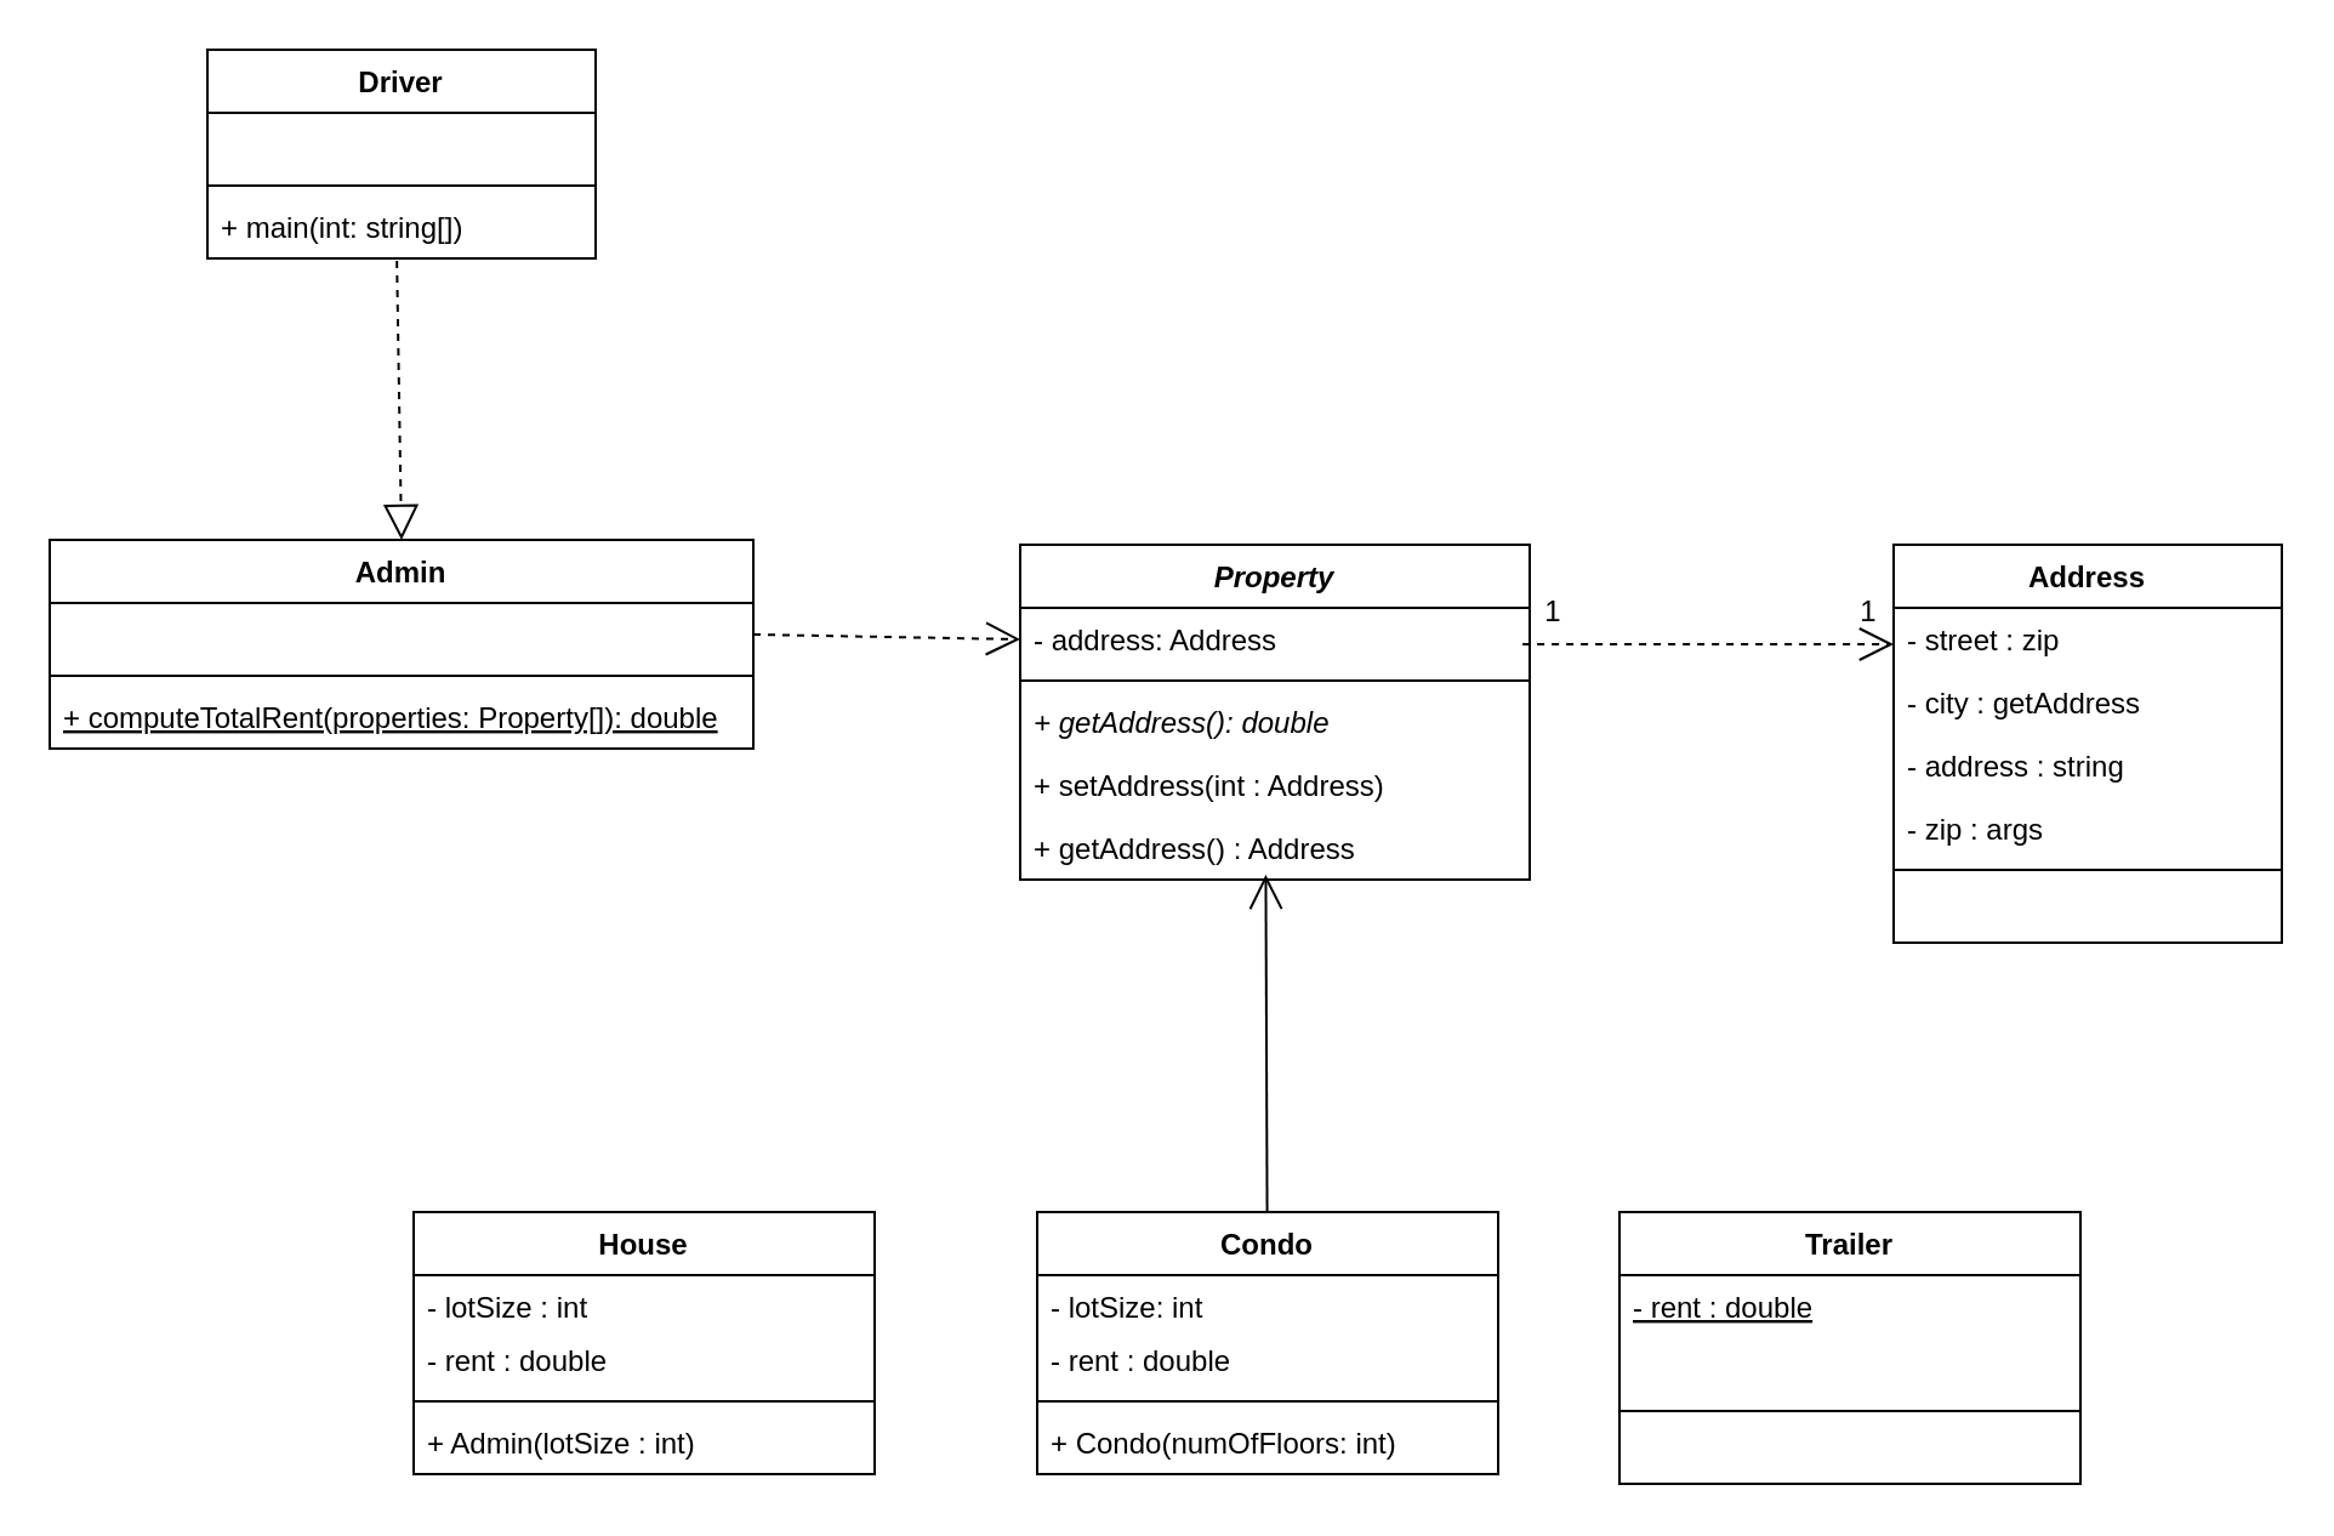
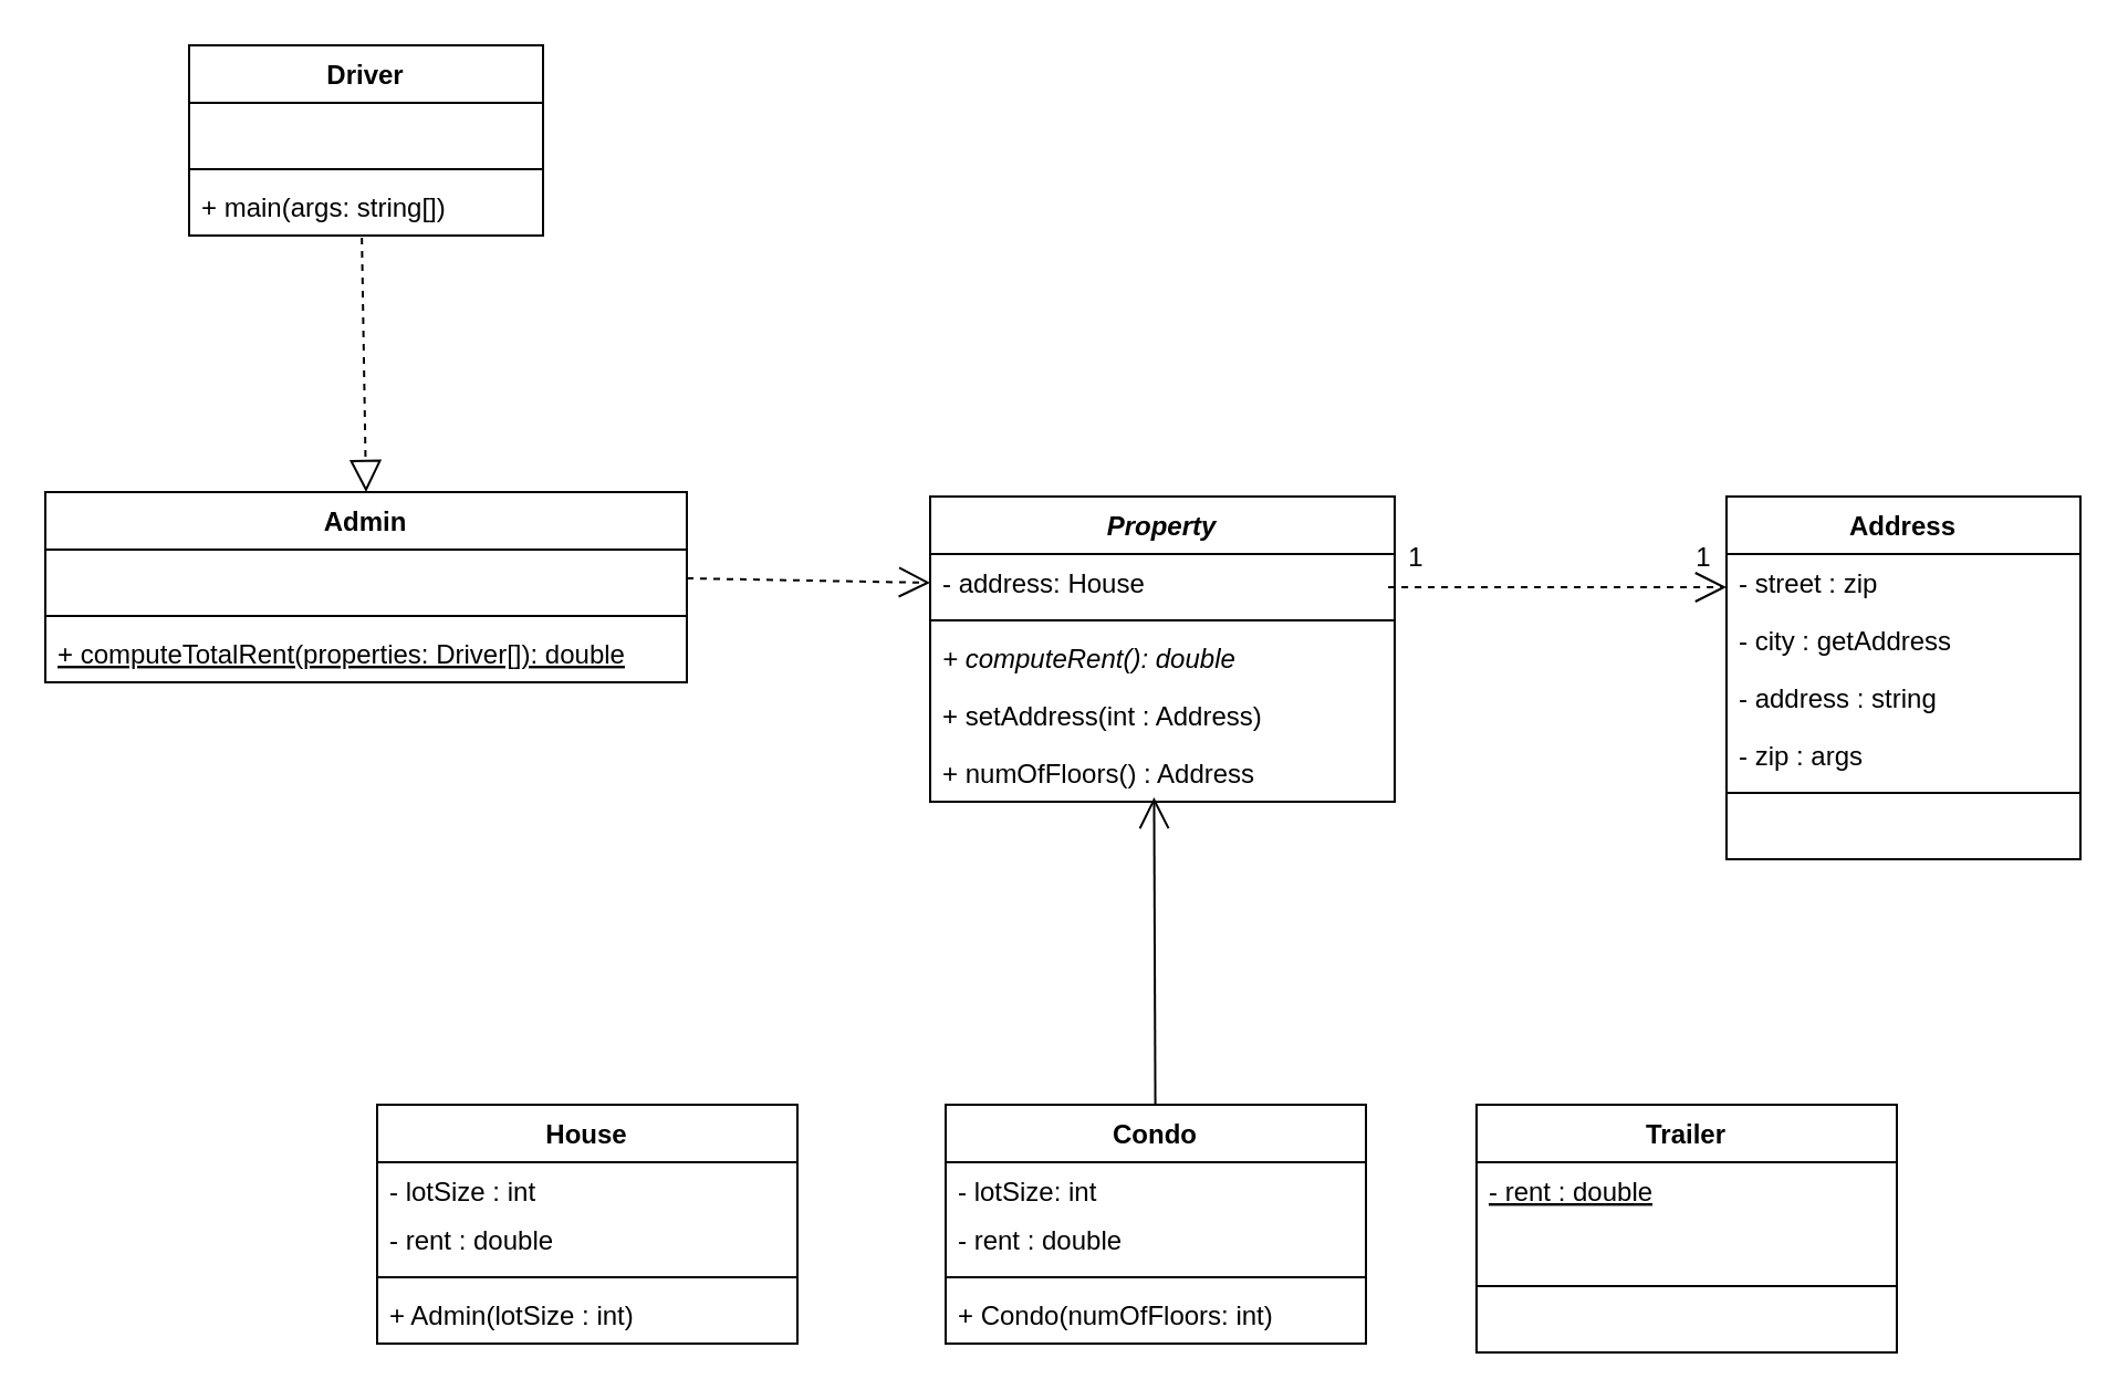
  <mxCell id="0" />
  <mxCell id="1" parent="0" />
  <mxCell id="2" value="Property" style="swimlane;fontStyle=3;align=center;verticalAlign=top;childLayout=stackLayout;horizontal=1;startSize=26;horizontalStack=0;resizeParent=1;resizeParentMax=0;resizeLast=0;collapsible=1;marginBottom=0;" vertex="1" parent="1"><mxGeometry x="420" y="224" width="210" height="138" as="geometry" /></mxCell>
- <mxCell id="3" value="- address: Address" style="text;strokeColor=none;fillColor=none;align=left;verticalAlign=top;spacingLeft=4;spacingRight=4;overflow=hidden;rotatable=0;points=[[0,0.5],[1,0.5]];portConstraint=eastwest;" vertex="1" parent="2"><mxGeometry y="26" width="210" height="26" as="geometry" /></mxCell>
+ <mxCell id="3" value="- address: House" style="text;strokeColor=none;fillColor=none;align=left;verticalAlign=top;spacingLeft=4;spacingRight=4;overflow=hidden;rotatable=0;points=[[0,0.5],[1,0.5]];portConstraint=eastwest;" vertex="1" parent="2"><mxGeometry y="26" width="210" height="26" as="geometry" /></mxCell>
  <mxCell id="4" value="" style="line;strokeWidth=1;fillColor=none;align=left;verticalAlign=middle;spacingTop=-1;spacingLeft=3;spacingRight=3;rotatable=0;labelPosition=right;points=[];portConstraint=eastwest;" vertex="1" parent="2"><mxGeometry y="52" width="210" height="8" as="geometry" /></mxCell>
- <mxCell id="5" value="+ getAddress(): double" style="text;strokeColor=none;fillColor=none;align=left;verticalAlign=top;spacingLeft=4;spacingRight=4;overflow=hidden;rotatable=0;points=[[0,0.5],[1,0.5]];portConstraint=eastwest;fontStyle=2" vertex="1" parent="2"><mxGeometry y="60" width="210" height="26" as="geometry" /></mxCell>
+ <mxCell id="5" value="+ computeRent(): double" style="text;strokeColor=none;fillColor=none;align=left;verticalAlign=top;spacingLeft=4;spacingRight=4;overflow=hidden;rotatable=0;points=[[0,0.5],[1,0.5]];portConstraint=eastwest;fontStyle=2" vertex="1" parent="2"><mxGeometry y="60" width="210" height="26" as="geometry" /></mxCell>
  <mxCell id="6" value="+ setAddress(int : Address)" style="text;strokeColor=none;fillColor=none;align=left;verticalAlign=top;spacingLeft=4;spacingRight=4;overflow=hidden;rotatable=0;points=[[0,0.5],[1,0.5]];portConstraint=eastwest;" vertex="1" parent="2"><mxGeometry y="86" width="210" height="26" as="geometry" /></mxCell>
- <mxCell id="7" value="+ getAddress() : Address" style="text;strokeColor=none;fillColor=none;align=left;verticalAlign=top;spacingLeft=4;spacingRight=4;overflow=hidden;rotatable=0;points=[[0,0.5],[1,0.5]];portConstraint=eastwest;" vertex="1" parent="2"><mxGeometry y="112" width="210" height="26" as="geometry" /></mxCell>
+ <mxCell id="7" value="+ numOfFloors() : Address" style="text;strokeColor=none;fillColor=none;align=left;verticalAlign=top;spacingLeft=4;spacingRight=4;overflow=hidden;rotatable=0;points=[[0,0.5],[1,0.5]];portConstraint=eastwest;" vertex="1" parent="2"><mxGeometry y="112" width="210" height="26" as="geometry" /></mxCell>
  <mxCell id="8" value="House" style="swimlane;fontStyle=1;align=center;verticalAlign=top;childLayout=stackLayout;horizontal=1;startSize=26;horizontalStack=0;resizeParent=1;resizeParentMax=0;resizeLast=0;collapsible=1;marginBottom=0;" vertex="1" parent="1"><mxGeometry x="170" y="499" width="190" height="108" as="geometry" /></mxCell>
  <mxCell id="9" value="- lotSize : int" style="text;strokeColor=none;fillColor=none;align=left;verticalAlign=top;spacingLeft=4;spacingRight=4;overflow=hidden;rotatable=0;points=[[0,0.5],[1,0.5]];portConstraint=eastwest;" vertex="1" parent="8"><mxGeometry y="26" width="190" height="22" as="geometry" /></mxCell>
  <mxCell id="10" value="- rent : double" style="text;strokeColor=none;fillColor=none;align=left;verticalAlign=top;spacingLeft=4;spacingRight=4;overflow=hidden;rotatable=0;points=[[0,0.5],[1,0.5]];portConstraint=eastwest;" vertex="1" parent="8"><mxGeometry y="48" width="190" height="26" as="geometry" /></mxCell>
  <mxCell id="11" value="" style="line;strokeWidth=1;fillColor=none;align=left;verticalAlign=middle;spacingTop=-1;spacingLeft=3;spacingRight=3;rotatable=0;labelPosition=right;points=[];portConstraint=eastwest;" vertex="1" parent="8"><mxGeometry y="74" width="190" height="8" as="geometry" /></mxCell>
  <mxCell id="12" value="+ Admin(lotSize : int)" style="text;strokeColor=none;fillColor=none;align=left;verticalAlign=top;spacingLeft=4;spacingRight=4;overflow=hidden;rotatable=0;points=[[0,0.5],[1,0.5]];portConstraint=eastwest;" vertex="1" parent="8"><mxGeometry y="82" width="190" height="26" as="geometry" /></mxCell>
  <mxCell id="13" value="Condo" style="swimlane;fontStyle=1;align=center;verticalAlign=top;childLayout=stackLayout;horizontal=1;startSize=26;horizontalStack=0;resizeParent=1;resizeParentMax=0;resizeLast=0;collapsible=1;marginBottom=0;" vertex="1" parent="1"><mxGeometry x="427" y="499" width="190" height="108" as="geometry" /></mxCell>
  <mxCell id="14" value="- lotSize: int" style="text;strokeColor=none;fillColor=none;align=left;verticalAlign=top;spacingLeft=4;spacingRight=4;overflow=hidden;rotatable=0;points=[[0,0.5],[1,0.5]];portConstraint=eastwest;" vertex="1" parent="13"><mxGeometry y="26" width="190" height="22" as="geometry" /></mxCell>
  <mxCell id="15" value="- rent : double" style="text;strokeColor=none;fillColor=none;align=left;verticalAlign=top;spacingLeft=4;spacingRight=4;overflow=hidden;rotatable=0;points=[[0,0.5],[1,0.5]];portConstraint=eastwest;" vertex="1" parent="13"><mxGeometry y="48" width="190" height="26" as="geometry" /></mxCell>
  <mxCell id="16" value="" style="line;strokeWidth=1;fillColor=none;align=left;verticalAlign=middle;spacingTop=-1;spacingLeft=3;spacingRight=3;rotatable=0;labelPosition=right;points=[];portConstraint=eastwest;" vertex="1" parent="13"><mxGeometry y="74" width="190" height="8" as="geometry" /></mxCell>
  <mxCell id="17" value="+ Condo(numOfFloors: int)" style="text;strokeColor=none;fillColor=none;align=left;verticalAlign=top;spacingLeft=4;spacingRight=4;overflow=hidden;rotatable=0;points=[[0,0.5],[1,0.5]];portConstraint=eastwest;" vertex="1" parent="13"><mxGeometry y="82" width="190" height="26" as="geometry" /></mxCell>
  <mxCell id="18" value="Trailer" style="swimlane;fontStyle=1;align=center;verticalAlign=top;childLayout=stackLayout;horizontal=1;startSize=26;horizontalStack=0;resizeParent=1;resizeParentMax=0;resizeLast=0;collapsible=1;marginBottom=0;" vertex="1" parent="1"><mxGeometry x="667" y="499" width="190" height="112" as="geometry" /></mxCell>
  <mxCell id="19" value="- rent : double" style="text;strokeColor=none;fillColor=none;align=left;verticalAlign=top;spacingLeft=4;spacingRight=4;overflow=hidden;rotatable=0;points=[[0,0.5],[1,0.5]];portConstraint=eastwest;fontStyle=4" vertex="1" parent="18"><mxGeometry y="26" width="190" height="26" as="geometry" /></mxCell>
  <mxCell id="20" value=" " style="text;strokeColor=none;fillColor=none;align=left;verticalAlign=top;spacingLeft=4;spacingRight=4;overflow=hidden;rotatable=0;points=[[0,0.5],[1,0.5]];portConstraint=eastwest;" vertex="1" parent="18"><mxGeometry y="52" width="190" height="26" as="geometry" /></mxCell>
  <mxCell id="21" value="" style="line;strokeWidth=1;fillColor=none;align=left;verticalAlign=middle;spacingTop=-1;spacingLeft=3;spacingRight=3;rotatable=0;labelPosition=right;points=[];portConstraint=eastwest;" vertex="1" parent="18"><mxGeometry y="78" width="190" height="8" as="geometry" /></mxCell>
  <mxCell id="22" value="  " style="text;strokeColor=none;fillColor=none;align=left;verticalAlign=top;spacingLeft=4;spacingRight=4;overflow=hidden;rotatable=0;points=[[0,0.5],[1,0.5]];portConstraint=eastwest;" vertex="1" parent="18"><mxGeometry y="86" width="190" height="26" as="geometry" /></mxCell>
  <mxCell id="23" value="" style="endArrow=open;endFill=0;endSize=12;html=1;entryX=0.482;entryY=0.922;entryDx=0;entryDy=0;entryPerimeter=0;" edge="1" parent="1" source="13" target="7"><mxGeometry width="160" relative="1" as="geometry"><mxPoint x="509" y="434" as="sourcePoint" /><mxPoint x="737" y="404" as="targetPoint" /></mxGeometry></mxCell>
  <mxCell id="24" value="Address" style="swimlane;fontStyle=1;align=center;verticalAlign=top;childLayout=stackLayout;horizontal=1;startSize=26;horizontalStack=0;resizeParent=1;resizeParentMax=0;resizeLast=0;collapsible=1;marginBottom=0;" vertex="1" parent="1"><mxGeometry x="780" y="224" width="160" height="164" as="geometry" /></mxCell>
  <mxCell id="25" value="- street : zip" style="text;strokeColor=none;fillColor=none;align=left;verticalAlign=top;spacingLeft=4;spacingRight=4;overflow=hidden;rotatable=0;points=[[0,0.5],[1,0.5]];portConstraint=eastwest;" vertex="1" parent="24"><mxGeometry y="26" width="160" height="26" as="geometry" /></mxCell>
  <mxCell id="26" value="- city : getAddress" style="text;strokeColor=none;fillColor=none;align=left;verticalAlign=top;spacingLeft=4;spacingRight=4;overflow=hidden;rotatable=0;points=[[0,0.5],[1,0.5]];portConstraint=eastwest;" vertex="1" parent="24"><mxGeometry y="52" width="160" height="26" as="geometry" /></mxCell>
  <mxCell id="27" value="- address : string" style="text;strokeColor=none;fillColor=none;align=left;verticalAlign=top;spacingLeft=4;spacingRight=4;overflow=hidden;rotatable=0;points=[[0,0.5],[1,0.5]];portConstraint=eastwest;" vertex="1" parent="24"><mxGeometry y="78" width="160" height="26" as="geometry" /></mxCell>
  <mxCell id="28" value="- zip : args" style="text;strokeColor=none;fillColor=none;align=left;verticalAlign=top;spacingLeft=4;spacingRight=4;overflow=hidden;rotatable=0;points=[[0,0.5],[1,0.5]];portConstraint=eastwest;" vertex="1" parent="24"><mxGeometry y="104" width="160" height="26" as="geometry" /></mxCell>
  <mxCell id="29" value="" style="line;strokeWidth=1;fillColor=none;align=left;verticalAlign=middle;spacingTop=-1;spacingLeft=3;spacingRight=3;rotatable=0;labelPosition=right;points=[];portConstraint=eastwest;" vertex="1" parent="24"><mxGeometry y="130" width="160" height="8" as="geometry" /></mxCell>
  <mxCell id="30" value=" " style="text;strokeColor=none;fillColor=none;align=left;verticalAlign=top;spacingLeft=4;spacingRight=4;overflow=hidden;rotatable=0;points=[[0,0.5],[1,0.5]];portConstraint=eastwest;" vertex="1" parent="24"><mxGeometry y="138" width="160" height="26" as="geometry" /></mxCell>
  <mxCell id="31" value="" style="endArrow=open;endFill=1;endSize=12;html=1;entryX=0;entryY=0.25;entryDx=0;entryDy=0;exitX=0.986;exitY=0.577;exitDx=0;exitDy=0;exitPerimeter=0;dashed=1;" edge="1" parent="1" source="3" target="24"><mxGeometry width="160" relative="1" as="geometry"><mxPoint x="637" y="264" as="sourcePoint" /><mxPoint x="797" y="264" as="targetPoint" /></mxGeometry></mxCell>
  <mxCell id="32" value="1" style="text;align=center;fontStyle=0;verticalAlign=middle;spacingLeft=3;spacingRight=3;strokeColor=none;rotatable=0;points=[[0,0.5],[1,0.5]];portConstraint=eastwest;" vertex="1" parent="1"><mxGeometry x="630" y="238" width="20" height="26" as="geometry" /></mxCell>
  <mxCell id="33" value="1" style="text;align=center;fontStyle=0;verticalAlign=middle;spacingLeft=3;spacingRight=3;strokeColor=none;rotatable=0;points=[[0,0.5],[1,0.5]];portConstraint=eastwest;" vertex="1" parent="1"><mxGeometry x="760" y="238" width="20" height="26" as="geometry" /></mxCell>
  <mxCell id="34" value="Admin" style="swimlane;fontStyle=1;align=center;verticalAlign=top;childLayout=stackLayout;horizontal=1;startSize=26;horizontalStack=0;resizeParent=1;resizeParentMax=0;resizeLast=0;collapsible=1;marginBottom=0;" vertex="1" parent="1"><mxGeometry x="20" y="222" width="290" height="86" as="geometry" /></mxCell>
  <mxCell id="35" value="  " style="text;strokeColor=none;fillColor=none;align=left;verticalAlign=top;spacingLeft=4;spacingRight=4;overflow=hidden;rotatable=0;points=[[0,0.5],[1,0.5]];portConstraint=eastwest;" vertex="1" parent="34"><mxGeometry y="26" width="290" height="26" as="geometry" /></mxCell>
  <mxCell id="36" value="" style="line;strokeWidth=1;fillColor=none;align=left;verticalAlign=middle;spacingTop=-1;spacingLeft=3;spacingRight=3;rotatable=0;labelPosition=right;points=[];portConstraint=eastwest;" vertex="1" parent="34"><mxGeometry y="52" width="290" height="8" as="geometry" /></mxCell>
- <mxCell id="37" value="+ computeTotalRent(properties: Property[]): double" style="text;strokeColor=none;fillColor=none;align=left;verticalAlign=top;spacingLeft=4;spacingRight=4;overflow=hidden;rotatable=0;points=[[0,0.5],[1,0.5]];portConstraint=eastwest;fontStyle=4" vertex="1" parent="34"><mxGeometry y="60" width="290" height="26" as="geometry" /></mxCell>
+ <mxCell id="37" value="+ computeTotalRent(properties: Driver[]): double" style="text;strokeColor=none;fillColor=none;align=left;verticalAlign=top;spacingLeft=4;spacingRight=4;overflow=hidden;rotatable=0;points=[[0,0.5],[1,0.5]];portConstraint=eastwest;fontStyle=4" vertex="1" parent="34"><mxGeometry y="60" width="290" height="26" as="geometry" /></mxCell>
  <mxCell id="38" value="" style="endArrow=open;dashed=1;endFill=0;endSize=12;html=1;exitX=1;exitY=0.5;exitDx=0;exitDy=0;entryX=0;entryY=0.5;entryDx=0;entryDy=0;" edge="1" parent="1" source="35" target="3"><mxGeometry width="160" relative="1" as="geometry"><mxPoint x="240" y="352" as="sourcePoint" /><mxPoint x="400" y="352" as="targetPoint" /></mxGeometry></mxCell>
  <mxCell id="39" value="Driver" style="swimlane;fontStyle=1;align=center;verticalAlign=top;childLayout=stackLayout;horizontal=1;startSize=26;horizontalStack=0;resizeParent=1;resizeParentMax=0;resizeLast=0;collapsible=1;marginBottom=0;" vertex="1" parent="1"><mxGeometry x="85" y="20" width="160" height="86" as="geometry" /></mxCell>
  <mxCell id="40" value=" " style="text;strokeColor=none;fillColor=none;align=left;verticalAlign=top;spacingLeft=4;spacingRight=4;overflow=hidden;rotatable=0;points=[[0,0.5],[1,0.5]];portConstraint=eastwest;" vertex="1" parent="39"><mxGeometry y="26" width="160" height="26" as="geometry" /></mxCell>
  <mxCell id="41" value="" style="line;strokeWidth=1;fillColor=none;align=left;verticalAlign=middle;spacingTop=-1;spacingLeft=3;spacingRight=3;rotatable=0;labelPosition=right;points=[];portConstraint=eastwest;" vertex="1" parent="39"><mxGeometry y="52" width="160" height="8" as="geometry" /></mxCell>
- <mxCell id="42" value="+ main(int: string[])" style="text;strokeColor=none;fillColor=none;align=left;verticalAlign=top;spacingLeft=4;spacingRight=4;overflow=hidden;rotatable=0;points=[[0,0.5],[1,0.5]];portConstraint=eastwest;" vertex="1" parent="39"><mxGeometry y="60" width="160" height="26" as="geometry" /></mxCell>
+ <mxCell id="42" value="+ main(args: string[])" style="text;strokeColor=none;fillColor=none;align=left;verticalAlign=top;spacingLeft=4;spacingRight=4;overflow=hidden;rotatable=0;points=[[0,0.5],[1,0.5]];portConstraint=eastwest;" vertex="1" parent="39"><mxGeometry y="60" width="160" height="26" as="geometry" /></mxCell>
  <mxCell id="43" value="" style="endArrow=block;dashed=1;endFill=0;endSize=12;html=1;exitX=0.488;exitY=1.038;exitDx=0;exitDy=0;entryX=0.5;entryY=0;entryDx=0;entryDy=0;exitPerimeter=0;" edge="1" parent="1" source="42" target="34"><mxGeometry width="160" relative="1" as="geometry"><mxPoint x="320" y="271" as="sourcePoint" /><mxPoint x="430" y="273" as="targetPoint" /></mxGeometry></mxCell>
